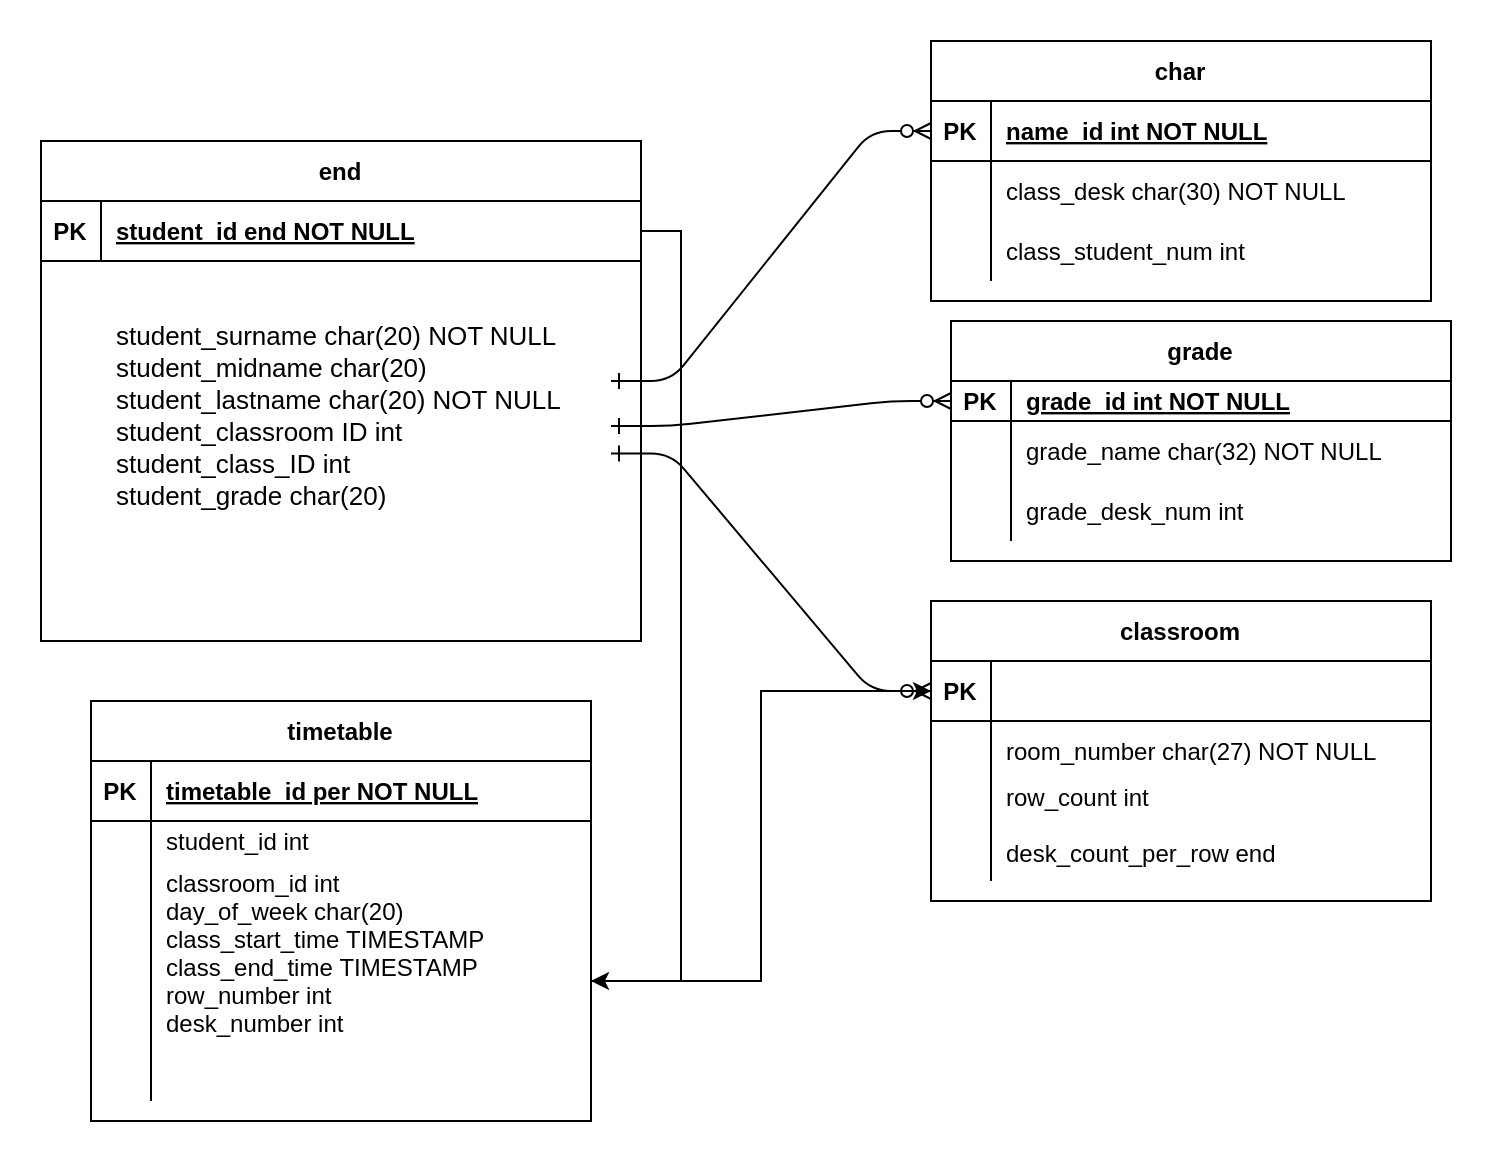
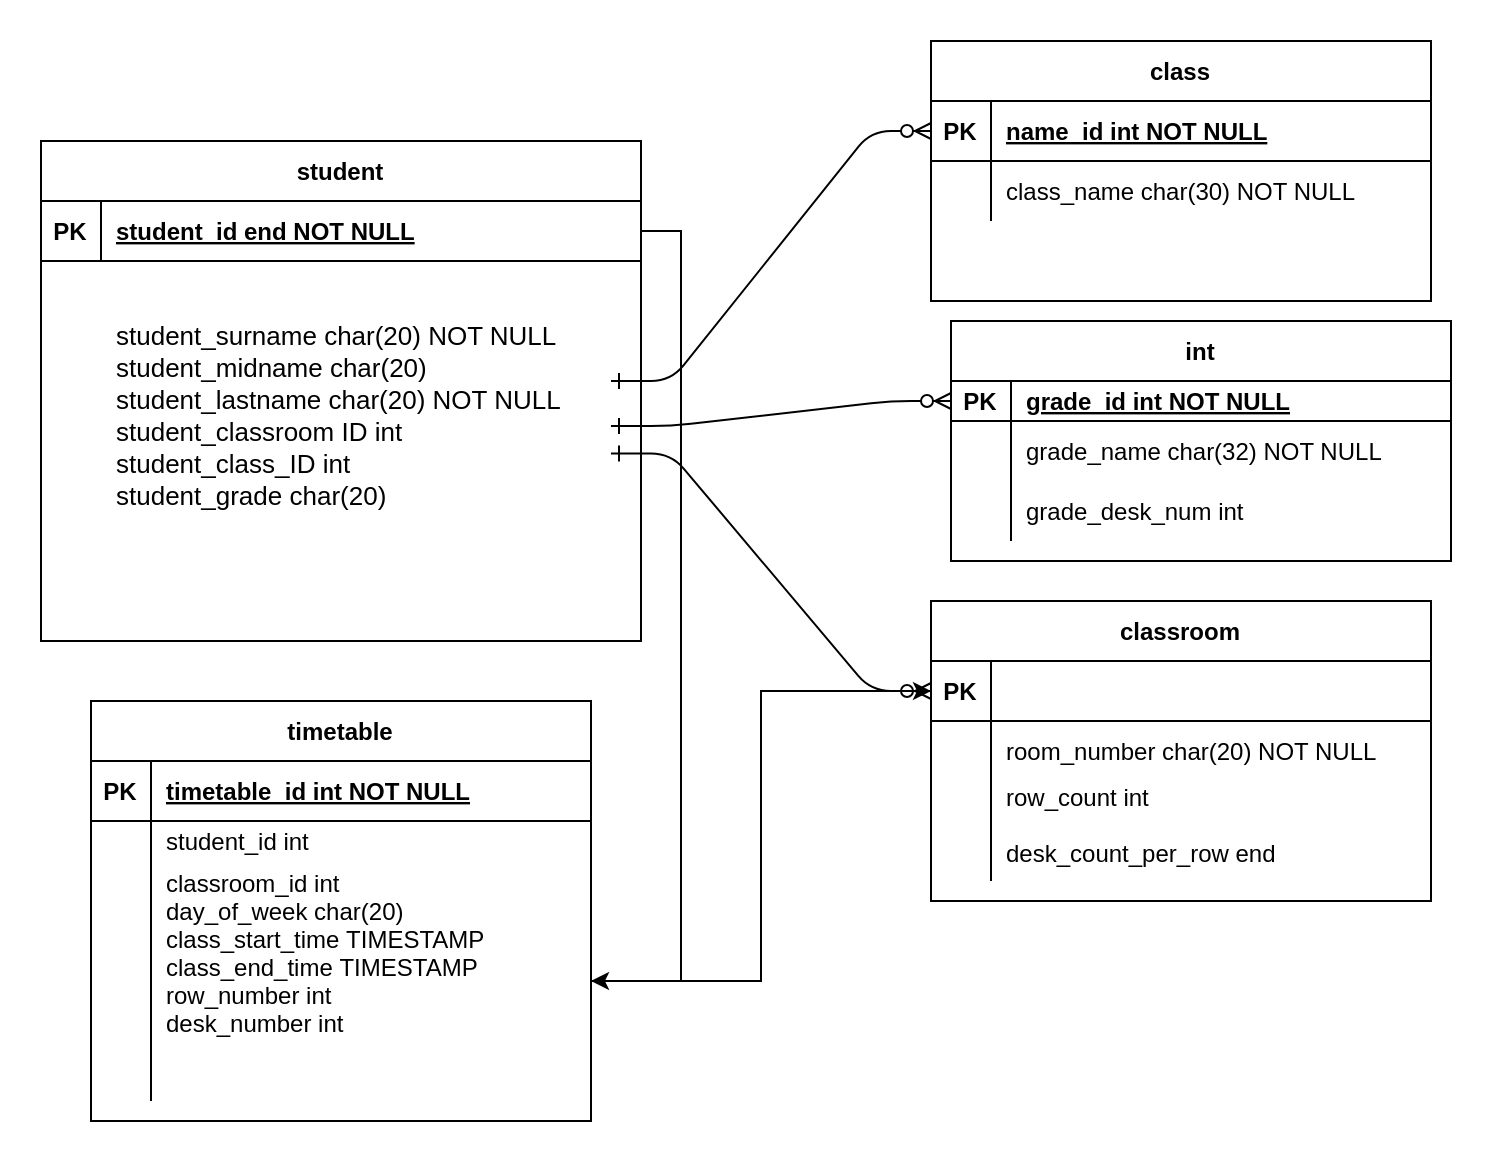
  <mxCell id="0" />
  <mxCell id="1" parent="0" />
  <mxCell id="2" value="" style="edgeStyle=entityRelationEdgeStyle;endArrow=ERzeroToMany;startArrow=ERone;endFill=1;startFill=0;entryX=0;entryY=0.5;entryDx=0;entryDy=0;" edge="1" parent="1" target="4"><mxGeometry width="100" height="100" relative="1" as="geometry"><mxPoint x="305" y="190" as="sourcePoint" /><mxPoint x="395" y="610" as="targetPoint" /></mxGeometry></mxCell>
- <mxCell id="3" value="char" style="shape=table;startSize=30;container=1;collapsible=1;childLayout=tableLayout;fixedRows=1;rowLines=0;fontStyle=1;align=center;resizeLast=1;" vertex="1" parent="1"><mxGeometry x="465" y="20" width="250" height="130" as="geometry" /></mxCell>
+ <mxCell id="3" value="class" style="shape=table;startSize=30;container=1;collapsible=1;childLayout=tableLayout;fixedRows=1;rowLines=0;fontStyle=1;align=center;resizeLast=1;" vertex="1" parent="1"><mxGeometry x="465" y="20" width="250" height="130" as="geometry" /></mxCell>
  <mxCell id="4" value="" style="shape=partialRectangle;collapsible=0;dropTarget=0;pointerEvents=0;fillColor=none;points=[[0,0.5],[1,0.5]];portConstraint=eastwest;top=0;left=0;right=0;bottom=1;" vertex="1" parent="3"><mxGeometry y="30" width="250" height="30" as="geometry" /></mxCell>
  <mxCell id="5" value="PK" style="shape=partialRectangle;overflow=hidden;connectable=0;fillColor=none;top=0;left=0;bottom=0;right=0;fontStyle=1;" vertex="1" parent="4"><mxGeometry width="30" height="30" as="geometry"><mxRectangle width="30" height="30" as="alternateBounds" /></mxGeometry></mxCell>
  <mxCell id="6" value="name_id int NOT NULL " style="shape=partialRectangle;overflow=hidden;connectable=0;fillColor=none;top=0;left=0;bottom=0;right=0;align=left;spacingLeft=6;fontStyle=5;" vertex="1" parent="4"><mxGeometry x="30" width="220" height="30" as="geometry"><mxRectangle width="220" height="30" as="alternateBounds" /></mxGeometry></mxCell>
  <mxCell id="7" value="" style="shape=partialRectangle;collapsible=0;dropTarget=0;pointerEvents=0;fillColor=none;points=[[0,0.5],[1,0.5]];portConstraint=eastwest;top=0;left=0;right=0;bottom=0;" vertex="1" parent="3"><mxGeometry y="60" width="250" height="30" as="geometry" /></mxCell>
  <mxCell id="8" value="" style="shape=partialRectangle;overflow=hidden;connectable=0;fillColor=none;top=0;left=0;bottom=0;right=0;" vertex="1" parent="7"><mxGeometry width="30" height="30" as="geometry"><mxRectangle width="30" height="30" as="alternateBounds" /></mxGeometry></mxCell>
- <mxCell id="9" value="class_desk char(30) NOT NULL" style="shape=partialRectangle;overflow=hidden;connectable=0;fillColor=none;top=0;left=0;bottom=0;right=0;align=left;spacingLeft=6;" vertex="1" parent="7"><mxGeometry x="30" width="220" height="30" as="geometry"><mxRectangle width="220" height="30" as="alternateBounds" /></mxGeometry></mxCell>
+ <mxCell id="9" value="class_name char(30) NOT NULL" style="shape=partialRectangle;overflow=hidden;connectable=0;fillColor=none;top=0;left=0;bottom=0;right=0;align=left;spacingLeft=6;" vertex="1" parent="7"><mxGeometry x="30" width="220" height="30" as="geometry"><mxRectangle width="220" height="30" as="alternateBounds" /></mxGeometry></mxCell>
  <mxCell id="10" value="" style="shape=partialRectangle;collapsible=0;dropTarget=0;pointerEvents=0;fillColor=none;points=[[0,0.5],[1,0.5]];portConstraint=eastwest;top=0;left=0;right=0;bottom=0;" vertex="1" parent="3"><mxGeometry y="90" width="250" height="30" as="geometry" /></mxCell>
  <mxCell id="11" value="" style="shape=partialRectangle;overflow=hidden;connectable=0;fillColor=none;top=0;left=0;bottom=0;right=0;" vertex="1" parent="10"><mxGeometry width="30" height="30" as="geometry"><mxRectangle width="30" height="30" as="alternateBounds" /></mxGeometry></mxCell>
- <mxCell id="12" value="class_student_num int" style="shape=partialRectangle;overflow=hidden;connectable=0;fillColor=none;top=0;left=0;bottom=0;right=0;align=left;spacingLeft=6;" vertex="1" parent="10"><mxGeometry x="30" width="220" height="30" as="geometry"><mxRectangle width="220" height="30" as="alternateBounds" /></mxGeometry></mxCell>
  <mxCell id="13" value="classroom" style="shape=table;startSize=30;container=1;collapsible=1;childLayout=tableLayout;fixedRows=1;rowLines=0;fontStyle=1;align=center;resizeLast=1;" vertex="1" parent="1"><mxGeometry x="465" y="300" width="250" height="150" as="geometry" /></mxCell>
  <mxCell id="14" value="" style="shape=partialRectangle;collapsible=0;dropTarget=0;pointerEvents=0;fillColor=none;points=[[0,0.5],[1,0.5]];portConstraint=eastwest;top=0;left=0;right=0;bottom=1;" vertex="1" parent="13"><mxGeometry y="30" width="250" height="30" as="geometry" /></mxCell>
  <mxCell id="15" value="PK" style="shape=partialRectangle;overflow=hidden;connectable=0;fillColor=none;top=0;left=0;bottom=0;right=0;fontStyle=1;" vertex="1" parent="14"><mxGeometry width="30" height="30" as="geometry"><mxRectangle width="30" height="30" as="alternateBounds" /></mxGeometry></mxCell>
  <mxCell id="16" value="" style="shape=partialRectangle;collapsible=0;dropTarget=0;pointerEvents=0;fillColor=none;points=[[0,0.5],[1,0.5]];portConstraint=eastwest;top=0;left=0;right=0;bottom=0;" vertex="1" parent="13"><mxGeometry y="60" width="250" height="30" as="geometry" /></mxCell>
  <mxCell id="17" value="" style="shape=partialRectangle;overflow=hidden;connectable=0;fillColor=none;top=0;left=0;bottom=0;right=0;" vertex="1" parent="16"><mxGeometry width="30" height="30" as="geometry"><mxRectangle width="30" height="30" as="alternateBounds" /></mxGeometry></mxCell>
- <mxCell id="18" value="room_number char(27) NOT NULL" style="shape=partialRectangle;overflow=hidden;connectable=0;fillColor=none;top=0;left=0;bottom=0;right=0;align=left;spacingLeft=6;" vertex="1" parent="16"><mxGeometry x="30" width="220" height="30" as="geometry"><mxRectangle width="220" height="30" as="alternateBounds" /></mxGeometry></mxCell>
+ <mxCell id="18" value="room_number char(20) NOT NULL" style="shape=partialRectangle;overflow=hidden;connectable=0;fillColor=none;top=0;left=0;bottom=0;right=0;align=left;spacingLeft=6;" vertex="1" parent="16"><mxGeometry x="30" width="220" height="30" as="geometry"><mxRectangle width="220" height="30" as="alternateBounds" /></mxGeometry></mxCell>
  <mxCell id="19" value="" style="shape=partialRectangle;collapsible=0;dropTarget=0;pointerEvents=0;fillColor=none;points=[[0,0.5],[1,0.5]];portConstraint=eastwest;top=0;left=0;right=0;bottom=0;" vertex="1" parent="13"><mxGeometry y="90" width="250" height="50" as="geometry" /></mxCell>
  <mxCell id="20" value="" style="shape=partialRectangle;overflow=hidden;connectable=0;fillColor=none;top=0;left=0;bottom=0;right=0;" vertex="1" parent="19"><mxGeometry width="30" height="50" as="geometry"><mxRectangle width="30" height="50" as="alternateBounds" /></mxGeometry></mxCell>
  <mxCell id="21" value="row_count int&#10;&#10;desk_count_per_row end&#10;" style="shape=partialRectangle;overflow=hidden;connectable=0;fillColor=none;top=0;left=0;bottom=0;right=0;align=left;spacingLeft=6;" vertex="1" parent="19"><mxGeometry x="30" width="220" height="50" as="geometry"><mxRectangle width="220" height="50" as="alternateBounds" /></mxGeometry></mxCell>
- <mxCell id="22" value="end" style="shape=table;startSize=30;container=1;collapsible=1;childLayout=tableLayout;fixedRows=1;rowLines=0;fontStyle=1;align=center;resizeLast=1;" vertex="1" parent="1"><mxGeometry x="20" y="70" width="300" height="250" as="geometry" /></mxCell>
+ <mxCell id="22" value="student" style="shape=table;startSize=30;container=1;collapsible=1;childLayout=tableLayout;fixedRows=1;rowLines=0;fontStyle=1;align=center;resizeLast=1;" vertex="1" parent="1"><mxGeometry x="20" y="70" width="300" height="250" as="geometry" /></mxCell>
  <mxCell id="23" value="" style="shape=partialRectangle;collapsible=0;dropTarget=0;pointerEvents=0;fillColor=none;points=[[0,0.5],[1,0.5]];portConstraint=eastwest;top=0;left=0;right=0;bottom=1;" vertex="1" parent="22"><mxGeometry y="30" width="300" height="30" as="geometry" /></mxCell>
  <mxCell id="24" value="PK" style="shape=partialRectangle;overflow=hidden;connectable=0;fillColor=none;top=0;left=0;bottom=0;right=0;fontStyle=1;" vertex="1" parent="23"><mxGeometry width="30" height="30" as="geometry"><mxRectangle width="30" height="30" as="alternateBounds" /></mxGeometry></mxCell>
  <mxCell id="25" value="student_id end NOT NULL " style="shape=partialRectangle;overflow=hidden;connectable=0;fillColor=none;top=0;left=0;bottom=0;right=0;align=left;spacingLeft=6;fontStyle=5;" vertex="1" parent="23"><mxGeometry x="30" width="270" height="30" as="geometry"><mxRectangle width="270" height="30" as="alternateBounds" /></mxGeometry></mxCell>
  <mxCell id="26" value="" style="shape=partialRectangle;collapsible=0;dropTarget=0;pointerEvents=0;fillColor=none;points=[[0,0.5],[1,0.5]];portConstraint=eastwest;top=0;left=0;right=0;bottom=0;" vertex="1" parent="22"><mxGeometry y="60" width="300" height="170" as="geometry" /></mxCell>
  <mxCell id="27" value="student_surname char(20) NOT NULL&#10;student_midname char(20) &#10;student_lastname char(20) NOT NULL&#10;student_classroom ID int &#10;student_class_ID int&#10;student_grade char(20)&#10;" style="shape=partialRectangle;overflow=hidden;connectable=0;fillColor=none;top=0;left=0;bottom=0;right=0;align=left;spacingLeft=6;fontSize=13;" vertex="1" parent="26"><mxGeometry x="30" width="270" height="170" as="geometry"><mxRectangle width="270" height="170" as="alternateBounds" /></mxGeometry></mxCell>
- <mxCell id="28" value="grade" style="shape=table;startSize=30;container=1;collapsible=1;childLayout=tableLayout;fixedRows=1;rowLines=0;fontStyle=1;align=center;resizeLast=1;" vertex="1" parent="1"><mxGeometry x="475" y="160" width="250" height="120" as="geometry" /></mxCell>
+ <mxCell id="28" value="int" style="shape=table;startSize=30;container=1;collapsible=1;childLayout=tableLayout;fixedRows=1;rowLines=0;fontStyle=1;align=center;resizeLast=1;" vertex="1" parent="1"><mxGeometry x="475" y="160" width="250" height="120" as="geometry" /></mxCell>
  <mxCell id="29" value="" style="shape=partialRectangle;collapsible=0;dropTarget=0;pointerEvents=0;fillColor=none;points=[[0,0.5],[1,0.5]];portConstraint=eastwest;top=0;left=0;right=0;bottom=1;" vertex="1" parent="28"><mxGeometry y="30" width="250" height="20" as="geometry" /></mxCell>
  <mxCell id="30" value="PK" style="shape=partialRectangle;overflow=hidden;connectable=0;fillColor=none;top=0;left=0;bottom=0;right=0;fontStyle=1;" vertex="1" parent="29"><mxGeometry width="30" height="20" as="geometry"><mxRectangle width="30" height="20" as="alternateBounds" /></mxGeometry></mxCell>
  <mxCell id="31" value="grade_id int NOT NULL " style="shape=partialRectangle;overflow=hidden;connectable=0;fillColor=none;top=0;left=0;bottom=0;right=0;align=left;spacingLeft=6;fontStyle=5;" vertex="1" parent="29"><mxGeometry x="30" width="220" height="20" as="geometry"><mxRectangle width="220" height="20" as="alternateBounds" /></mxGeometry></mxCell>
  <mxCell id="32" value="" style="shape=partialRectangle;collapsible=0;dropTarget=0;pointerEvents=0;fillColor=none;points=[[0,0.5],[1,0.5]];portConstraint=eastwest;top=0;left=0;right=0;bottom=0;" vertex="1" parent="28"><mxGeometry y="50" width="250" height="30" as="geometry" /></mxCell>
  <mxCell id="33" value="" style="shape=partialRectangle;overflow=hidden;connectable=0;fillColor=none;top=0;left=0;bottom=0;right=0;" vertex="1" parent="32"><mxGeometry width="30" height="30" as="geometry"><mxRectangle width="30" height="30" as="alternateBounds" /></mxGeometry></mxCell>
  <mxCell id="34" value="grade_name char(32) NOT NULL" style="shape=partialRectangle;overflow=hidden;connectable=0;fillColor=none;top=0;left=0;bottom=0;right=0;align=left;spacingLeft=6;" vertex="1" parent="32"><mxGeometry x="30" width="220" height="30" as="geometry"><mxRectangle width="220" height="30" as="alternateBounds" /></mxGeometry></mxCell>
  <mxCell id="35" value="" style="shape=partialRectangle;collapsible=0;dropTarget=0;pointerEvents=0;fillColor=none;points=[[0,0.5],[1,0.5]];portConstraint=eastwest;top=0;left=0;right=0;bottom=0;" vertex="1" parent="28"><mxGeometry y="80" width="250" height="30" as="geometry" /></mxCell>
  <mxCell id="36" value="" style="shape=partialRectangle;overflow=hidden;connectable=0;fillColor=none;top=0;left=0;bottom=0;right=0;" vertex="1" parent="35"><mxGeometry width="30" height="30" as="geometry"><mxRectangle width="30" height="30" as="alternateBounds" /></mxGeometry></mxCell>
  <mxCell id="37" value="grade_desk_num int" style="shape=partialRectangle;overflow=hidden;connectable=0;fillColor=none;top=0;left=0;bottom=0;right=0;align=left;spacingLeft=6;" vertex="1" parent="35"><mxGeometry x="30" width="220" height="30" as="geometry"><mxRectangle width="220" height="30" as="alternateBounds" /></mxGeometry></mxCell>
  <mxCell id="38" value="" style="edgeStyle=entityRelationEdgeStyle;endArrow=ERzeroToMany;startArrow=ERone;endFill=1;startFill=0;entryX=0;entryY=0.5;entryDx=0;entryDy=0;" edge="1" parent="1" target="29"><mxGeometry width="100" height="100" relative="1" as="geometry"><mxPoint x="305" y="212.5" as="sourcePoint" /><mxPoint x="395" y="210" as="targetPoint" /></mxGeometry></mxCell>
  <mxCell id="39" value="" style="edgeStyle=entityRelationEdgeStyle;endArrow=ERzeroToMany;startArrow=ERone;endFill=1;startFill=0;entryX=0;entryY=0.5;entryDx=0;entryDy=0;" edge="1" parent="1" target="14"><mxGeometry width="100" height="100" relative="1" as="geometry"><mxPoint x="305" y="226.25" as="sourcePoint" /><mxPoint x="395" y="410" as="targetPoint" /></mxGeometry></mxCell>
  <mxCell id="40" value="timetable" style="shape=table;startSize=30;container=1;collapsible=1;childLayout=tableLayout;fixedRows=1;rowLines=0;fontStyle=1;align=center;resizeLast=1;" vertex="1" parent="1"><mxGeometry x="45" y="350" width="250" height="210" as="geometry" /></mxCell>
  <mxCell id="41" value="" style="shape=partialRectangle;collapsible=0;dropTarget=0;pointerEvents=0;fillColor=none;points=[[0,0.5],[1,0.5]];portConstraint=eastwest;top=0;left=0;right=0;bottom=1;" vertex="1" parent="40"><mxGeometry y="30" width="250" height="30" as="geometry" /></mxCell>
  <mxCell id="42" value="PK" style="shape=partialRectangle;overflow=hidden;connectable=0;fillColor=none;top=0;left=0;bottom=0;right=0;fontStyle=1;" vertex="1" parent="41"><mxGeometry width="30" height="30" as="geometry"><mxRectangle width="30" height="30" as="alternateBounds" /></mxGeometry></mxCell>
- <mxCell id="43" value="timetable_id per NOT NULL " style="shape=partialRectangle;overflow=hidden;connectable=0;fillColor=none;top=0;left=0;bottom=0;right=0;align=left;spacingLeft=6;fontStyle=5;" vertex="1" parent="41"><mxGeometry x="30" width="220" height="30" as="geometry"><mxRectangle width="220" height="30" as="alternateBounds" /></mxGeometry></mxCell>
+ <mxCell id="43" value="timetable_id int NOT NULL " style="shape=partialRectangle;overflow=hidden;connectable=0;fillColor=none;top=0;left=0;bottom=0;right=0;align=left;spacingLeft=6;fontStyle=5;" vertex="1" parent="41"><mxGeometry x="30" width="220" height="30" as="geometry"><mxRectangle width="220" height="30" as="alternateBounds" /></mxGeometry></mxCell>
  <mxCell id="44" value="" style="shape=partialRectangle;collapsible=0;dropTarget=0;pointerEvents=0;fillColor=none;points=[[0,0.5],[1,0.5]];portConstraint=eastwest;top=0;left=0;right=0;bottom=0;" vertex="1" parent="40"><mxGeometry y="60" width="250" height="20" as="geometry" /></mxCell>
  <mxCell id="45" value="" style="shape=partialRectangle;overflow=hidden;connectable=0;fillColor=none;top=0;left=0;bottom=0;right=0;" vertex="1" parent="44"><mxGeometry width="30" height="20" as="geometry"><mxRectangle width="30" height="20" as="alternateBounds" /></mxGeometry></mxCell>
  <mxCell id="46" value="student_id int  " style="shape=partialRectangle;overflow=hidden;connectable=0;fillColor=none;top=0;left=0;bottom=0;right=0;align=left;spacingLeft=6;" vertex="1" parent="44"><mxGeometry x="30" width="220" height="20" as="geometry"><mxRectangle width="220" height="20" as="alternateBounds" /></mxGeometry></mxCell>
  <mxCell id="47" value="" style="shape=partialRectangle;collapsible=0;dropTarget=0;pointerEvents=0;fillColor=none;points=[[0,0.5],[1,0.5]];portConstraint=eastwest;top=0;left=0;right=0;bottom=0;" vertex="1" parent="40"><mxGeometry y="80" width="250" height="120" as="geometry" /></mxCell>
  <mxCell id="48" value="" style="shape=partialRectangle;overflow=hidden;connectable=0;fillColor=none;top=0;left=0;bottom=0;right=0;" vertex="1" parent="47"><mxGeometry width="30" height="120" as="geometry"><mxRectangle width="30" height="120" as="alternateBounds" /></mxGeometry></mxCell>
  <mxCell id="49" value="classroom_id int  &#10;day_of_week char(20)&#10;class_start_time TIMESTAMP&#10;class_end_time TIMESTAMP&#10;row_number int&#10;desk_number int&#10;&#10;" style="shape=partialRectangle;overflow=hidden;connectable=0;fillColor=none;top=0;left=0;bottom=0;right=0;align=left;spacingLeft=6;" vertex="1" parent="47"><mxGeometry x="30" width="220" height="120" as="geometry"><mxRectangle width="220" height="120" as="alternateBounds" /></mxGeometry></mxCell>
  <mxCell id="50" style="edgeStyle=orthogonalEdgeStyle;rounded=0;orthogonalLoop=1;jettySize=auto;html=1;exitX=1;exitY=0.5;exitDx=0;exitDy=0;" edge="1" parent="1" source="23" target="47"><mxGeometry relative="1" as="geometry" /></mxCell>
  <mxCell id="51" style="edgeStyle=orthogonalEdgeStyle;rounded=0;orthogonalLoop=1;jettySize=auto;html=1;exitX=1;exitY=0.5;exitDx=0;exitDy=0;entryX=0;entryY=0.5;entryDx=0;entryDy=0;" edge="1" parent="1" source="47" target="14"><mxGeometry relative="1" as="geometry" /></mxCell>
